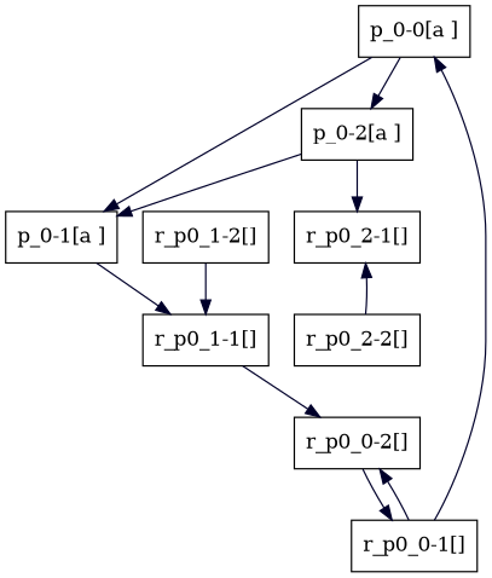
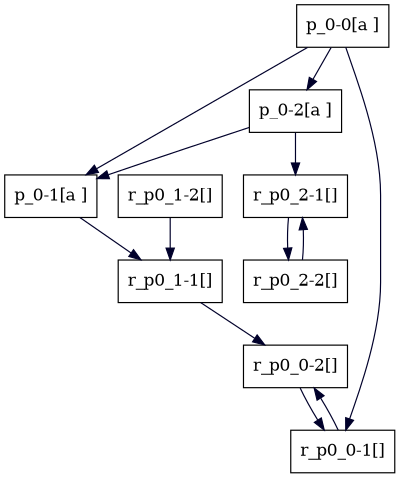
  digraph {
    node [shape=box]
    edge [color="#00002A"]
    "p_0-0[a ]"
    "p_0-1[a ]"
    "r_p0_0-1[]"
    "p_0-2[a ]"
    "r_p0_1-1[]"
    "r_p0_0-2[]"
    "r_p0_2-1[]"
    "r_p0_2-2[]"
    "r_p0_1-2[]"
    "p_0-0[a ]" -> "p_0-1[a ]"
-   "r_p0_0-1[]" -> "p_0-0[a ]"
+   "p_0-0[a ]" -> "r_p0_0-1[]"
    "p_0-0[a ]" -> "p_0-2[a ]"
    "p_0-1[a ]" -> "r_p0_1-1[]"
    "r_p0_0-1[]" -> "r_p0_0-2[]"
    "p_0-2[a ]" -> "p_0-1[a ]"
    "p_0-2[a ]" -> "r_p0_2-1[]"
    "r_p0_1-1[]" -> "r_p0_0-2[]"
    "r_p0_0-2[]" -> "r_p0_0-1[]"
+   "r_p0_2-1[]" -> "r_p0_2-2[]"
    "r_p0_2-2[]" -> "r_p0_2-1[]"
    "r_p0_1-2[]" -> "r_p0_1-1[]"
  }
